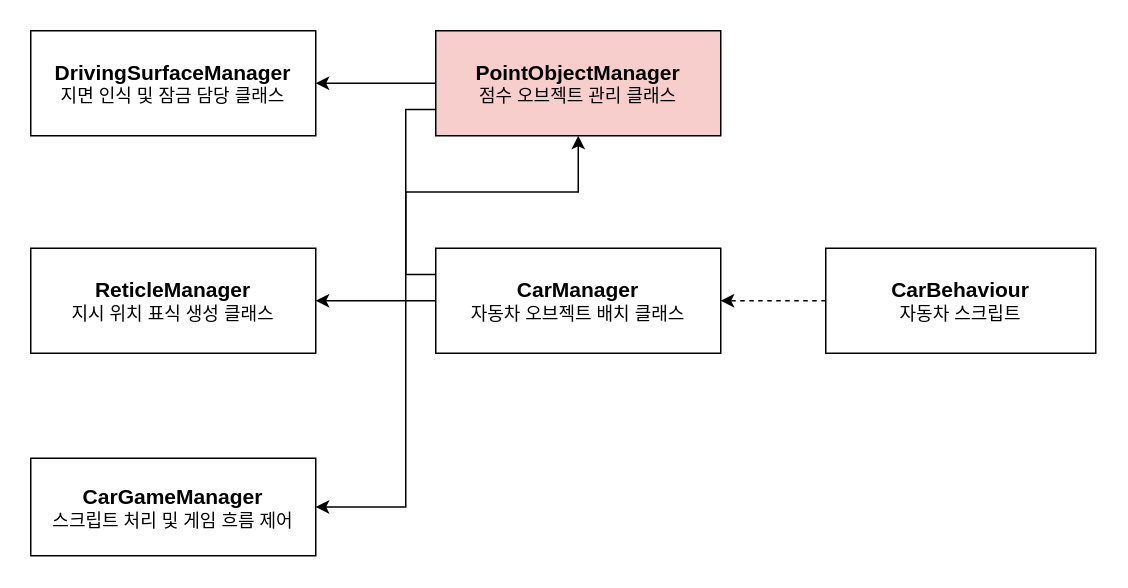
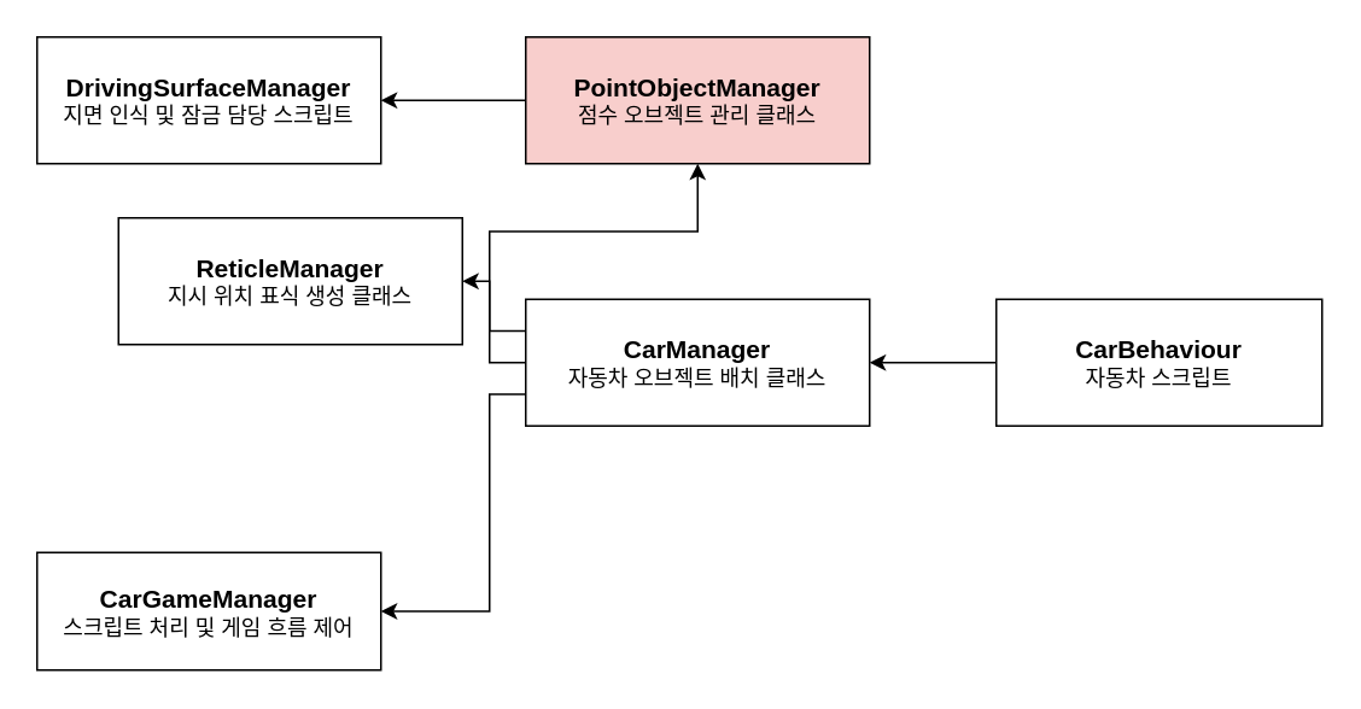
  <mxCell id="0" />
  <mxCell id="1" parent="0" />
  <mxCell id="2" value="&lt;font style=&quot;font-size: 14px;&quot;&gt;&lt;b&gt;CarGameManager&lt;br&gt;&lt;/b&gt;&lt;/font&gt;스크립트 처리 및 게임 흐름 제어" style="rounded=0;whiteSpace=wrap;html=1;" parent="1" vertex="1"><mxGeometry x="20" y="305" width="190" height="65" as="geometry" /></mxCell>
- <mxCell id="3" value="&lt;font style=&quot;font-size: 14px;&quot;&gt;&lt;b&gt;DrivingSurfaceManager&lt;br&gt;&lt;/b&gt;&lt;/font&gt;지면 인식 및 잠금 담당 클래스" style="rounded=0;whiteSpace=wrap;html=1;" parent="1" vertex="1"><mxGeometry x="20" y="20" width="190" height="70" as="geometry" /></mxCell>
- <mxCell id="4" value="&lt;font style=&quot;font-size: 14px;&quot;&gt;&lt;b&gt;ReticleManager&lt;br&gt;&lt;/b&gt;&lt;/font&gt;지시 위치 표식 생성 클래스" style="rounded=0;whiteSpace=wrap;html=1;" parent="1" vertex="1"><mxGeometry x="20" y="165" width="190" height="70" as="geometry" /></mxCell>
+ <mxCell id="3" value="&lt;font style=&quot;font-size: 14px;&quot;&gt;&lt;b&gt;DrivingSurfaceManager&lt;br&gt;&lt;/b&gt;&lt;/font&gt;지면 인식 및 잠금 담당 스크립트" style="rounded=0;whiteSpace=wrap;html=1;" parent="1" vertex="1"><mxGeometry x="20" y="20" width="190" height="70" as="geometry" /></mxCell>
+ <mxCell id="4" value="&lt;font style=&quot;font-size: 14px;&quot;&gt;&lt;b&gt;ReticleManager&lt;br&gt;&lt;/b&gt;&lt;/font&gt;지시 위치 표식 생성 클래스" style="rounded=0;whiteSpace=wrap;html=1;" parent="1" vertex="1"><mxGeometry x="65" y="120" width="190" height="70" as="geometry" /></mxCell>
  <mxCell id="5" style="edgeStyle=orthogonalEdgeStyle;rounded=0;orthogonalLoop=1;jettySize=auto;html=1;entryX=1;entryY=0.5;entryDx=0;entryDy=0;" parent="1" source="7" target="3" edge="1"><mxGeometry relative="1" as="geometry" /></mxCell>
- <mxCell id="6" style="edgeStyle=orthogonalEdgeStyle;rounded=0;orthogonalLoop=1;jettySize=auto;html=1;exitX=0;exitY=0.75;exitDx=0;exitDy=0;entryX=1;entryY=0.5;entryDx=0;entryDy=0;" parent="1" source="7" target="2" edge="1"><mxGeometry relative="1" as="geometry"><Array as="points"><mxPoint x="270" y="73" /><mxPoint x="270" y="338" /></Array></mxGeometry></mxCell>
  <mxCell id="7" value="&lt;font style=&quot;font-size: 14px;&quot;&gt;&lt;b&gt;PointObjectManager&lt;br&gt;&lt;/b&gt;&lt;/font&gt;점수 오브젝트 관리 클래스" style="rounded=0;whiteSpace=wrap;html=1;fillColor=#f8cecc;" parent="1" vertex="1"><mxGeometry x="290" y="20" width="190" height="70" as="geometry" /></mxCell>
  <mxCell id="8" style="edgeStyle=orthogonalEdgeStyle;rounded=0;orthogonalLoop=1;jettySize=auto;html=1;entryX=1;entryY=0.5;entryDx=0;entryDy=0;" parent="1" source="11" target="4" edge="1"><mxGeometry relative="1" as="geometry" /></mxCell>
  <mxCell id="9" style="edgeStyle=orthogonalEdgeStyle;rounded=0;orthogonalLoop=1;jettySize=auto;html=1;exitX=0;exitY=0.25;exitDx=0;exitDy=0;" parent="1" source="11" target="7" edge="1"><mxGeometry relative="1" as="geometry" /></mxCell>
+ <mxCell id="10" style="edgeStyle=orthogonalEdgeStyle;rounded=0;orthogonalLoop=1;jettySize=auto;html=1;exitX=0;exitY=0.75;exitDx=0;exitDy=0;entryX=1;entryY=0.5;entryDx=0;entryDy=0;" parent="1" source="11" target="2" edge="1"><mxGeometry relative="1" as="geometry"><Array as="points"><mxPoint x="270" y="218" /><mxPoint x="270" y="338" /></Array></mxGeometry></mxCell>
  <mxCell id="11" value="&lt;font style=&quot;font-size: 14px;&quot;&gt;&lt;b&gt;CarManager&lt;br&gt;&lt;/b&gt;&lt;/font&gt;자동차 오브젝트 배치 클래스" style="rounded=0;whiteSpace=wrap;html=1;" parent="1" vertex="1"><mxGeometry x="290" y="165" width="190" height="70" as="geometry" /></mxCell>
- <mxCell id="12" style="edgeStyle=orthogonalEdgeStyle;rounded=0;orthogonalLoop=1;jettySize=auto;html=1;entryX=1;entryY=0.5;entryDx=0;entryDy=0;dashed=1;" parent="1" source="13" target="11" edge="1"><mxGeometry relative="1" as="geometry" /></mxCell>
+ <mxCell id="12" style="edgeStyle=orthogonalEdgeStyle;rounded=0;orthogonalLoop=1;jettySize=auto;html=1;entryX=1;entryY=0.5;entryDx=0;entryDy=0;" parent="1" source="13" target="11" edge="1"><mxGeometry relative="1" as="geometry" /></mxCell>
  <mxCell id="13" value="&lt;font style=&quot;font-size: 14px;&quot;&gt;&lt;b&gt;CarBehaviour&lt;br&gt;&lt;/b&gt;&lt;/font&gt;자동차 스크립트" style="rounded=0;whiteSpace=wrap;html=1;" parent="1" vertex="1"><mxGeometry x="550" y="165" width="180" height="70" as="geometry" /></mxCell>
